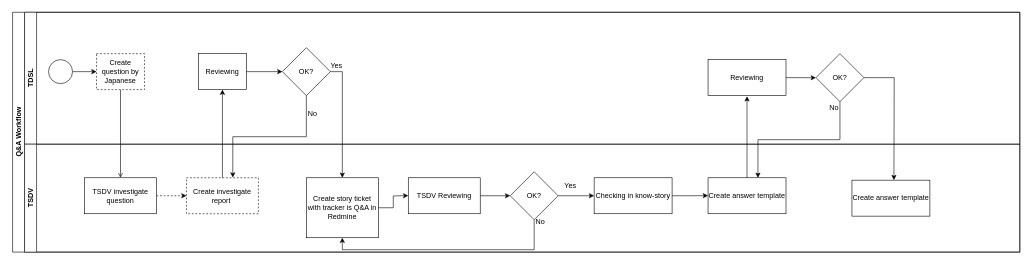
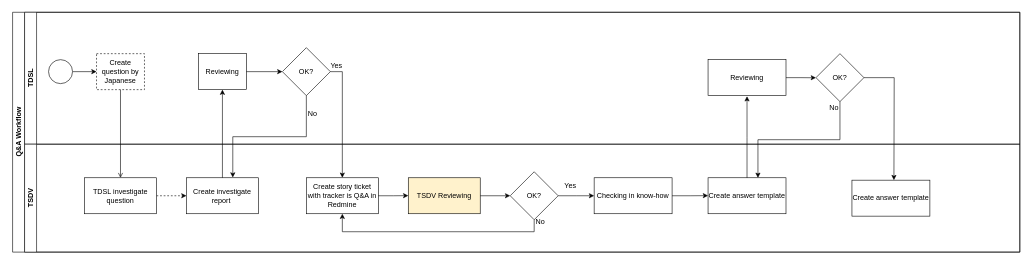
  <mxCell id="0" />
  <mxCell id="1" parent="0" />
  <mxCell id="2" value="Q&amp;amp;A Workflow" style="swimlane;html=1;childLayout=stackLayout;resizeParent=1;resizeParentMax=0;horizontal=0;startSize=20;horizontalStack=0;" parent="1" vertex="1"><mxGeometry x="20" y="20" width="1680" height="400" as="geometry" /></mxCell>
  <mxCell id="3" value="TDSL" style="swimlane;html=1;startSize=20;horizontal=0;" parent="2" vertex="1"><mxGeometry x="20" width="1660" height="220" as="geometry" /></mxCell>
  <mxCell id="4" value="" style="edgeStyle=orthogonalEdgeStyle;rounded=0;orthogonalLoop=1;jettySize=auto;html=1;" parent="3" source="5" target="6" edge="1"><mxGeometry relative="1" as="geometry" /></mxCell>
  <mxCell id="5" value="" style="ellipse;whiteSpace=wrap;html=1;" parent="3" vertex="1"><mxGeometry x="40" y="79" width="40" height="40" as="geometry" /></mxCell>
  <mxCell id="6" value="Create question by Japanese" style="rounded=0;whiteSpace=wrap;html=1;fontFamily=Helvetica;fontSize=12;fontColor=#000000;align=center;dashed=1;" parent="3" vertex="1"><mxGeometry x="120" y="69" width="80" height="60" as="geometry" /></mxCell>
  <mxCell id="7" value="Reviewing" style="rounded=0;whiteSpace=wrap;html=1;fontFamily=Helvetica;fontSize=12;fontColor=#000000;align=center;" vertex="1" parent="3"><mxGeometry x="290" y="69" width="80" height="60" as="geometry" /></mxCell>
  <mxCell id="8" value="OK?" style="rhombus;whiteSpace=wrap;html=1;" vertex="1" parent="3"><mxGeometry x="430" y="58.996" width="80" height="80" as="geometry" /></mxCell>
  <mxCell id="9" style="edgeStyle=orthogonalEdgeStyle;rounded=0;orthogonalLoop=1;jettySize=auto;html=1;exitX=1;exitY=0.5;exitDx=0;exitDy=0;" edge="1" parent="3" source="7" target="8"><mxGeometry relative="1" as="geometry"><mxPoint x="440" y="99.276" as="targetPoint" /></mxGeometry></mxCell>
  <mxCell id="10" value="Yes" style="text;html=1;align=center;verticalAlign=middle;resizable=0;points=[];autosize=1;" vertex="1" parent="3"><mxGeometry x="500" y="79" width="40" height="20" as="geometry" /></mxCell>
  <mxCell id="11" value="Reviewing" style="rounded=0;whiteSpace=wrap;html=1;" vertex="1" parent="3"><mxGeometry x="1140" y="79" width="130" height="60" as="geometry" /></mxCell>
  <mxCell id="12" value="OK?" style="rhombus;whiteSpace=wrap;html=1;" vertex="1" parent="3"><mxGeometry x="1320" y="69" width="80" height="80" as="geometry" /></mxCell>
  <mxCell id="13" value="TSDV" style="swimlane;html=1;startSize=20;horizontal=0;" parent="2" vertex="1"><mxGeometry x="20" y="220" width="1660" height="180" as="geometry" /></mxCell>
  <mxCell id="14" style="edgeStyle=orthogonalEdgeStyle;rounded=0;orthogonalLoop=1;jettySize=auto;html=1;exitX=1;exitY=0.5;exitDx=0;exitDy=0;entryX=0;entryY=0.5;entryDx=0;entryDy=0;dashed=1;" edge="1" parent="13" source="15" target="16"><mxGeometry relative="1" as="geometry" /></mxCell>
- <mxCell id="15" value="TSDV investigate question" style="rounded=0;whiteSpace=wrap;html=1;" vertex="1" parent="13"><mxGeometry x="100" y="56" width="120" height="60" as="geometry" /></mxCell>
- <mxCell id="16" value="Create investigate report&amp;nbsp;" style="rounded=0;whiteSpace=wrap;html=1;dashed=1;" vertex="1" parent="13"><mxGeometry x="270" y="56" width="120" height="60" as="geometry" /></mxCell>
- <mxCell id="17" value="Create story ticket with tracker is Q&amp;amp;A in Redmine" style="rounded=0;whiteSpace=wrap;html=1;" vertex="1" parent="13"><mxGeometry x="470" y="56" width="120" height="100" as="geometry" /></mxCell>
- <mxCell id="18" value="TSDV Reviewing" style="rounded=0;whiteSpace=wrap;html=1;" vertex="1" parent="13"><mxGeometry x="640" y="56" width="120" height="60" as="geometry" /></mxCell>
+ <mxCell id="15" value="TDSL investigate question" style="rounded=0;whiteSpace=wrap;html=1;" vertex="1" parent="13"><mxGeometry x="100" y="56" width="120" height="60" as="geometry" /></mxCell>
+ <mxCell id="16" value="Create investigate report&amp;nbsp;" style="rounded=0;whiteSpace=wrap;html=1;" vertex="1" parent="13"><mxGeometry x="270" y="56" width="120" height="60" as="geometry" /></mxCell>
+ <mxCell id="17" value="Create story ticket with tracker is Q&amp;amp;A in Redmine" style="rounded=0;whiteSpace=wrap;html=1;" vertex="1" parent="13"><mxGeometry x="470" y="56" width="120" height="60" as="geometry" /></mxCell>
+ <mxCell id="18" value="TSDV Reviewing" style="rounded=0;whiteSpace=wrap;html=1;fillColor=#fff2cc;" vertex="1" parent="13"><mxGeometry x="640" y="56" width="120" height="60" as="geometry" /></mxCell>
  <mxCell id="19" style="edgeStyle=orthogonalEdgeStyle;rounded=0;orthogonalLoop=1;jettySize=auto;html=1;exitX=0.5;exitY=1;exitDx=0;exitDy=0;entryX=0.5;entryY=1;entryDx=0;entryDy=0;" edge="1" parent="13" source="20" target="17"><mxGeometry relative="1" as="geometry" /></mxCell>
  <mxCell id="20" value="OK?" style="rhombus;whiteSpace=wrap;html=1;" vertex="1" parent="13"><mxGeometry x="810" y="46.003" width="80" height="80" as="geometry" /></mxCell>
  <mxCell id="21" style="edgeStyle=orthogonalEdgeStyle;rounded=0;orthogonalLoop=1;jettySize=auto;html=1;exitX=1;exitY=0.5;exitDx=0;exitDy=0;" edge="1" parent="13" source="18" target="20"><mxGeometry relative="1" as="geometry"><mxPoint x="810" y="85.793" as="targetPoint" /></mxGeometry></mxCell>
  <mxCell id="22" value="Yes" style="text;html=1;align=center;verticalAlign=middle;resizable=0;points=[];autosize=1;" vertex="1" parent="13"><mxGeometry x="890" y="60" width="40" height="20" as="geometry" /></mxCell>
- <mxCell id="23" value="Checking in know-story" style="rounded=0;whiteSpace=wrap;html=1;" vertex="1" parent="13"><mxGeometry x="950" y="56" width="130" height="60" as="geometry" /></mxCell>
+ <mxCell id="23" value="Checking in know-how" style="rounded=0;whiteSpace=wrap;html=1;" vertex="1" parent="13"><mxGeometry x="950" y="56" width="130" height="60" as="geometry" /></mxCell>
  <mxCell id="24" value="Create answer template" style="rounded=0;whiteSpace=wrap;html=1;" vertex="1" parent="13"><mxGeometry x="1140" y="56" width="130" height="60" as="geometry" /></mxCell>
  <mxCell id="25" value="Create answer template" style="rounded=0;whiteSpace=wrap;html=1;" vertex="1" parent="13"><mxGeometry x="1380" y="60" width="130" height="60" as="geometry" /></mxCell>
  <mxCell id="26" style="edgeStyle=orthogonalEdgeStyle;rounded=0;orthogonalLoop=1;jettySize=auto;html=1;exitX=0.5;exitY=1;exitDx=0;exitDy=0;entryX=0.5;entryY=0;entryDx=0;entryDy=0;endArrow=open;" edge="1" parent="2" source="6" target="15"><mxGeometry relative="1" as="geometry" /></mxCell>
  <mxCell id="27" style="edgeStyle=orthogonalEdgeStyle;rounded=0;orthogonalLoop=1;jettySize=auto;html=1;exitX=0.5;exitY=0;exitDx=0;exitDy=0;entryX=0.5;entryY=1;entryDx=0;entryDy=0;" edge="1" parent="2" source="16" target="7"><mxGeometry relative="1" as="geometry" /></mxCell>
  <mxCell id="28" style="edgeStyle=orthogonalEdgeStyle;rounded=0;orthogonalLoop=1;jettySize=auto;html=1;exitX=0.5;exitY=1;exitDx=0;exitDy=0;entryX=0.644;entryY=-0.007;entryDx=0;entryDy=0;entryPerimeter=0;" edge="1" parent="2" source="8" target="16"><mxGeometry relative="1" as="geometry" /></mxCell>
  <mxCell id="29" style="edgeStyle=orthogonalEdgeStyle;rounded=0;orthogonalLoop=1;jettySize=auto;html=1;exitX=1;exitY=0.5;exitDx=0;exitDy=0;entryX=0.5;entryY=0;entryDx=0;entryDy=0;" edge="1" parent="2" source="8" target="17"><mxGeometry relative="1" as="geometry"><mxPoint x="550" y="260" as="targetPoint" /></mxGeometry></mxCell>
  <mxCell id="30" style="edgeStyle=orthogonalEdgeStyle;rounded=0;orthogonalLoop=1;jettySize=auto;html=1;exitX=0.5;exitY=1;exitDx=0;exitDy=0;entryX=0.64;entryY=0.002;entryDx=0;entryDy=0;entryPerimeter=0;" edge="1" parent="2" source="12" target="24"><mxGeometry relative="1" as="geometry" /></mxCell>
  <mxCell id="31" value="No" style="text;html=1;align=center;verticalAlign=middle;resizable=0;points=[];autosize=1;" vertex="1" parent="1"><mxGeometry x="505" y="179" width="30" height="20" as="geometry" /></mxCell>
  <mxCell id="32" style="edgeStyle=orthogonalEdgeStyle;rounded=0;orthogonalLoop=1;jettySize=auto;html=1;exitX=1;exitY=0.5;exitDx=0;exitDy=0;" edge="1" parent="1" source="17"><mxGeometry relative="1" as="geometry"><mxPoint x="680" y="325.793" as="targetPoint" /></mxGeometry></mxCell>
  <mxCell id="33" style="edgeStyle=orthogonalEdgeStyle;rounded=0;orthogonalLoop=1;jettySize=auto;html=1;exitX=1;exitY=0.5;exitDx=0;exitDy=0;" edge="1" parent="1" source="20"><mxGeometry relative="1" as="geometry"><mxPoint x="990" y="326" as="targetPoint" /></mxGeometry></mxCell>
  <mxCell id="34" value="No" style="text;html=1;align=center;verticalAlign=middle;resizable=0;points=[];autosize=1;" vertex="1" parent="1"><mxGeometry x="885" y="360" width="30" height="20" as="geometry" /></mxCell>
  <mxCell id="35" style="edgeStyle=orthogonalEdgeStyle;rounded=0;orthogonalLoop=1;jettySize=auto;html=1;exitX=1;exitY=0.5;exitDx=0;exitDy=0;" edge="1" parent="1" source="23"><mxGeometry relative="1" as="geometry"><mxPoint x="1180" y="325.793" as="targetPoint" /></mxGeometry></mxCell>
  <mxCell id="36" style="edgeStyle=orthogonalEdgeStyle;rounded=0;orthogonalLoop=1;jettySize=auto;html=1;exitX=0.5;exitY=0;exitDx=0;exitDy=0;" edge="1" parent="1" source="24"><mxGeometry relative="1" as="geometry"><mxPoint x="1245" y="160" as="targetPoint" /></mxGeometry></mxCell>
  <mxCell id="37" style="edgeStyle=orthogonalEdgeStyle;rounded=0;orthogonalLoop=1;jettySize=auto;html=1;exitX=1;exitY=0.5;exitDx=0;exitDy=0;" edge="1" parent="1" source="11"><mxGeometry relative="1" as="geometry"><mxPoint x="1360" y="129.241" as="targetPoint" /></mxGeometry></mxCell>
  <mxCell id="38" style="edgeStyle=orthogonalEdgeStyle;rounded=0;orthogonalLoop=1;jettySize=auto;html=1;exitX=1;exitY=0.5;exitDx=0;exitDy=0;" edge="1" parent="1" source="12"><mxGeometry relative="1" as="geometry"><mxPoint x="1490" y="300" as="targetPoint" /></mxGeometry></mxCell>
  <mxCell id="39" value="No" style="text;html=1;align=center;verticalAlign=middle;resizable=0;points=[];autosize=1;" vertex="1" parent="1"><mxGeometry x="1375" y="170" width="30" height="20" as="geometry" /></mxCell>
